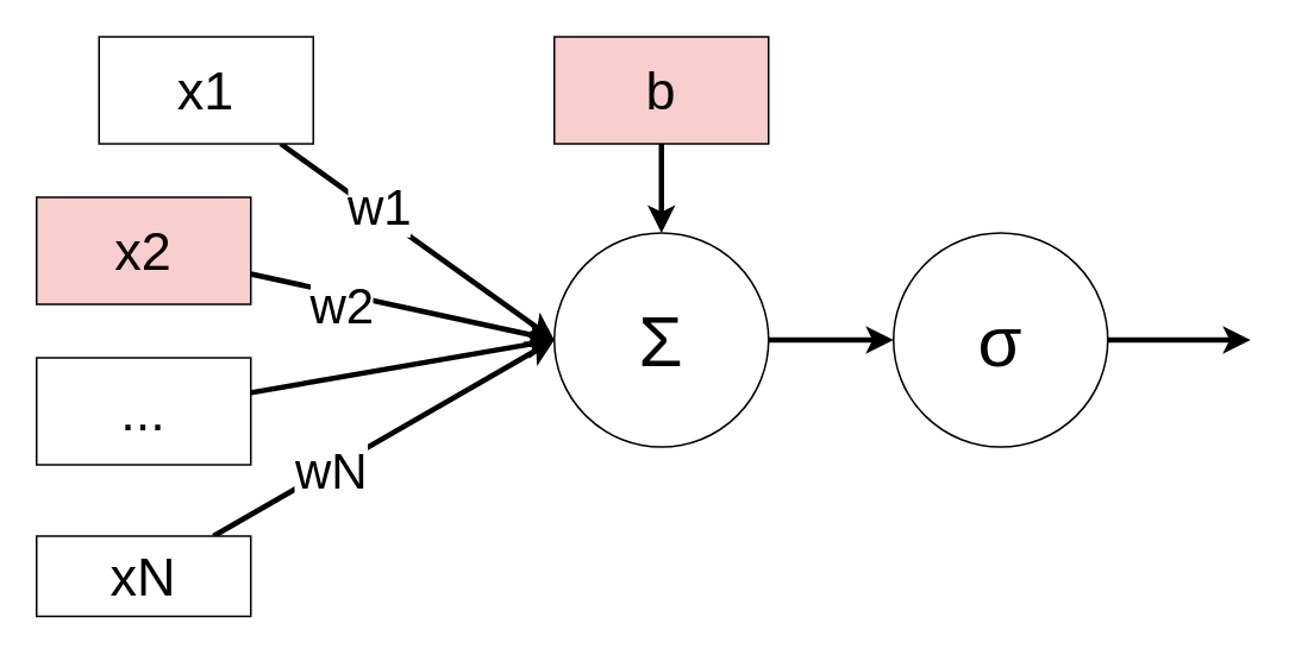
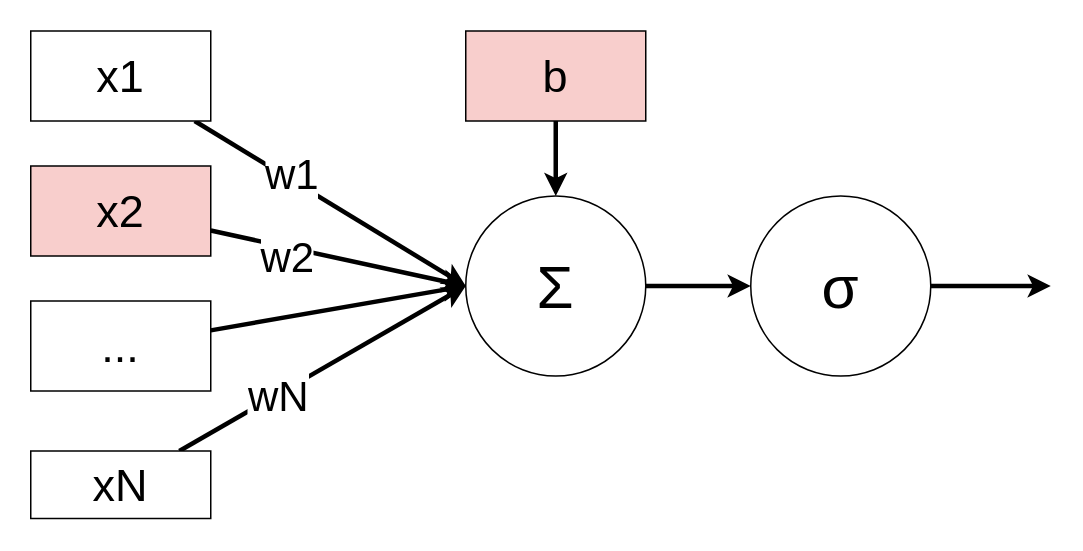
  <mxCell id="0" />
  <mxCell id="1" parent="0" />
  <mxCell id="2" value="" style="edgeStyle=orthogonalEdgeStyle;rounded=0;orthogonalLoop=1;jettySize=auto;html=1;strokeWidth=3;" edge="1" parent="1" source="3" target="14"><mxGeometry relative="1" as="geometry" /></mxCell>
  <mxCell id="3" value="&lt;div style=&quot;text-align: left;&quot;&gt;&lt;font size=&quot;1&quot; face=&quot;Google Sans, arial, sans-serif&quot;&gt;&lt;span style=&quot;font-size: 40px; background-color: rgb(255, 255, 255);&quot;&gt;Σ&lt;/span&gt;&lt;/font&gt;&lt;/div&gt;" style="ellipse;whiteSpace=wrap;html=1;aspect=fixed;" vertex="1" parent="1"><mxGeometry x="310" y="130" width="120" height="120" as="geometry" /></mxCell>
  <mxCell id="4" style="rounded=0;orthogonalLoop=1;jettySize=auto;html=1;entryX=0;entryY=0.5;entryDx=0;entryDy=0;strokeWidth=3;" edge="1" parent="1" source="6" target="3"><mxGeometry relative="1" as="geometry" /></mxCell>
  <mxCell id="5" value="&lt;font style=&quot;font-size: 28px;&quot;&gt;w1&lt;/font&gt;" style="edgeLabel;html=1;align=center;verticalAlign=middle;resizable=0;points=[];" vertex="1" connectable="0" parent="4"><mxGeometry x="-0.314" y="3" relative="1" as="geometry"><mxPoint as="offset" /></mxGeometry></mxCell>
- <mxCell id="6" value="&lt;font style=&quot;font-size: 30px;&quot;&gt;x1&lt;/font&gt;" style="rounded=0;whiteSpace=wrap;html=1;" vertex="1" parent="1"><mxGeometry x="55" y="20" width="120" height="60" as="geometry" /></mxCell>
+ <mxCell id="6" value="&lt;font style=&quot;font-size: 30px;&quot;&gt;x1&lt;/font&gt;" style="rounded=0;whiteSpace=wrap;html=1;" vertex="1" parent="1"><mxGeometry x="20" y="20" width="120" height="60" as="geometry" /></mxCell>
  <mxCell id="7" style="rounded=0;orthogonalLoop=1;jettySize=auto;html=1;entryX=0;entryY=0.5;entryDx=0;entryDy=0;strokeWidth=3;" edge="1" parent="1" source="9" target="3"><mxGeometry relative="1" as="geometry" /></mxCell>
  <mxCell id="8" value="&lt;font style=&quot;font-size: 28px;&quot;&gt;w2&lt;/font&gt;" style="edgeLabel;html=1;align=center;verticalAlign=middle;resizable=0;points=[];" vertex="1" connectable="0" parent="7"><mxGeometry x="-0.44" y="2" relative="1" as="geometry"><mxPoint x="2" y="9" as="offset" /></mxGeometry></mxCell>
  <mxCell id="9" value="&lt;font style=&quot;font-size: 30px;&quot;&gt;x2&lt;/font&gt;" style="rounded=0;whiteSpace=wrap;html=1;fillColor=#f8cecc;" vertex="1" parent="1"><mxGeometry x="20" y="110" width="120" height="60" as="geometry" /></mxCell>
  <mxCell id="10" style="rounded=0;orthogonalLoop=1;jettySize=auto;html=1;entryX=0;entryY=0.5;entryDx=0;entryDy=0;strokeWidth=3;" edge="1" parent="1" source="12" target="3"><mxGeometry relative="1" as="geometry" /></mxCell>
  <mxCell id="11" value="&lt;font style=&quot;font-size: 28px;&quot;&gt;wN&lt;/font&gt;" style="edgeLabel;html=1;align=center;verticalAlign=middle;resizable=0;points=[];" vertex="1" connectable="0" parent="10"><mxGeometry x="-0.322" y="-1" relative="1" as="geometry"><mxPoint as="offset" /></mxGeometry></mxCell>
  <mxCell id="12" value="&lt;font style=&quot;font-size: 30px;&quot;&gt;xN&lt;/font&gt;" style="rounded=0;whiteSpace=wrap;html=1;" vertex="1" parent="1"><mxGeometry x="20" y="300" width="120" height="45" as="geometry" /></mxCell>
  <mxCell id="13" style="edgeStyle=orthogonalEdgeStyle;rounded=0;orthogonalLoop=1;jettySize=auto;html=1;targetPerimeterSpacing=6;strokeWidth=3;" edge="1" parent="1" source="14"><mxGeometry relative="1" as="geometry"><mxPoint x="700" y="190" as="targetPoint" /></mxGeometry></mxCell>
  <mxCell id="14" value="&lt;span style=&quot;font-family: &amp;quot;Google Sans&amp;quot;, arial, sans-serif; font-size: 40px; text-align: left;&quot;&gt;σ&lt;/span&gt;" style="ellipse;whiteSpace=wrap;html=1;aspect=fixed;" vertex="1" parent="1"><mxGeometry x="500" y="130" width="120" height="120" as="geometry" /></mxCell>
  <mxCell id="15" style="rounded=0;orthogonalLoop=1;jettySize=auto;html=1;entryX=0;entryY=0.5;entryDx=0;entryDy=0;strokeWidth=3;" edge="1" parent="1" source="16" target="3"><mxGeometry relative="1" as="geometry" /></mxCell>
  <mxCell id="16" value="&lt;span style=&quot;font-size: 30px;&quot;&gt;...&lt;/span&gt;" style="rounded=0;whiteSpace=wrap;html=1;" vertex="1" parent="1"><mxGeometry x="20" y="200" width="120" height="60" as="geometry" /></mxCell>
  <mxCell id="17" style="edgeStyle=orthogonalEdgeStyle;rounded=0;orthogonalLoop=1;jettySize=auto;html=1;strokeWidth=3;" edge="1" parent="1" source="18" target="3"><mxGeometry relative="1" as="geometry" /></mxCell>
  <mxCell id="18" value="&lt;font style=&quot;font-size: 30px;&quot;&gt;b&lt;/font&gt;" style="rounded=0;whiteSpace=wrap;html=1;fillColor=#f8cecc;" vertex="1" parent="1"><mxGeometry x="310" y="20" width="120" height="60" as="geometry" /></mxCell>
